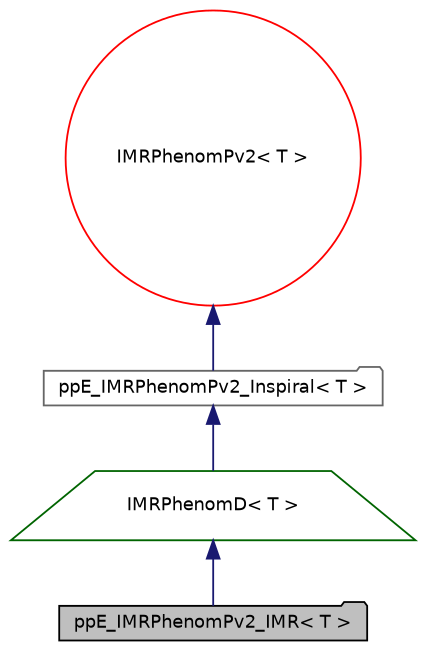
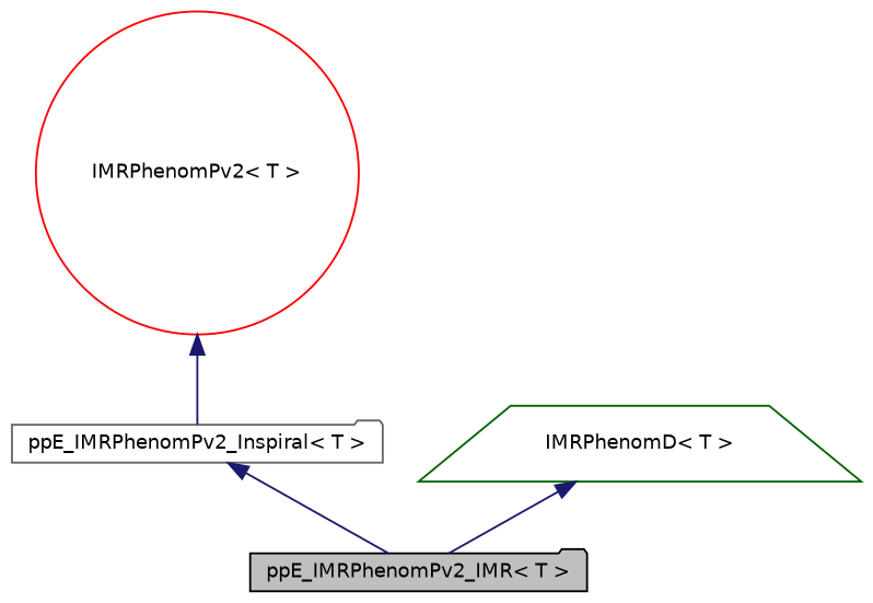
  digraph {
    node [fillcolor=white fontname=Helvetica fontsize=10 shape=folder style=filled]
    edge [color=midnightblue dir=back fontname=Helvetica fontsize=10 labelfontname=Helvetica labelfontsize=10 style=solid]
    n1 [color=black fillcolor=grey75 fontcolor=black height=0.2 label="ppE_IMRPhenomPv2_IMR\< T \>" width=0.4]
    n2 [color=gray40 height=0.2 label="ppE_IMRPhenomPv2_Inspiral\< T \>" width=0.4]
    n3 [color=red height=0.2 label="IMRPhenomPv2\< T \>" shape=circle width=0.4]
    n4 [color=darkgreen height=0.2 label="IMRPhenomD\< T \>" shape=trapezium width=0.4]
-   n2 -> n4
+   n2 -> n1
    n3 -> n2
    n4 -> n1
  }
